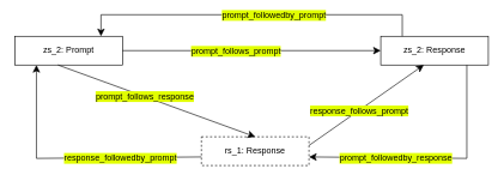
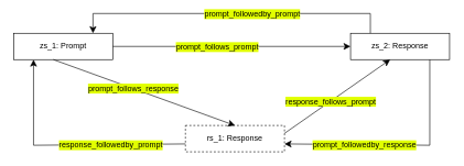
  <mxCell id="0" />
  <mxCell id="1" parent="0" />
- <mxCell id="2" value="zs_2: Prompt" style="rounded=0;whiteSpace=wrap;html=1;snapToPoint=1;points=[[0.1,0],[0.2,0],[0.3,0],[0.4,0],[0.5,0],[0.6,0],[0.7,0],[0.8,0],[0.9,0],[0,0.1],[0,0.3],[0,0.5],[0,0.7],[0,0.9],[0.1,1],[0.2,1],[0.3,1],[0.4,1],[0.5,1],[0.6,1],[0.7,1],[0.8,1],[0.9,1],[1,0.1],[1,0.3],[1,0.5],[1,0.7],[1,0.9]];" parent="1" vertex="1"><mxGeometry x="20" y="50" width="150" height="40" as="geometry" /></mxCell>
+ <mxCell id="2" value="zs_1: Prompt" style="rounded=0;whiteSpace=wrap;html=1;snapToPoint=1;points=[[0.1,0],[0.2,0],[0.3,0],[0.4,0],[0.5,0],[0.6,0],[0.7,0],[0.8,0],[0.9,0],[0,0.1],[0,0.3],[0,0.5],[0,0.7],[0,0.9],[0.1,1],[0.2,1],[0.3,1],[0.4,1],[0.5,1],[0.6,1],[0.7,1],[0.8,1],[0.9,1],[1,0.1],[1,0.3],[1,0.5],[1,0.7],[1,0.9]];" parent="1" vertex="1"><mxGeometry x="20" y="50" width="150" height="40" as="geometry" /></mxCell>
  <mxCell id="3" value="rs_1: Response" style="rounded=0;whiteSpace=wrap;html=1;snapToPoint=1;points=[[0.1,0],[0.2,0],[0.3,0],[0.4,0],[0.5,0],[0.6,0],[0.7,0],[0.8,0],[0.9,0],[0,0.1],[0,0.3],[0,0.5],[0,0.7],[0,0.9],[0.1,1],[0.2,1],[0.3,1],[0.4,1],[0.5,1],[0.6,1],[0.7,1],[0.8,1],[0.9,1],[1,0.1],[1,0.3],[1,0.5],[1,0.7],[1,0.9]];dashed=1;" parent="1" vertex="1"><mxGeometry x="280" y="190" width="150" height="40" as="geometry" /></mxCell>
  <mxCell id="4" value="" style="endArrow=classic;html=1;exitX=0.4;exitY=1;exitDx=0;exitDy=0;entryX=0.5;entryY=0;entryDx=0;entryDy=0;endSize=8;arcSize=0;rounded=0;" parent="1" source="2" target="3" edge="1"><mxGeometry width="50" height="50" relative="1" as="geometry"><mxPoint x="160" y="120" as="sourcePoint" /><mxPoint x="357" y="120" as="targetPoint" /></mxGeometry></mxCell>
  <mxCell id="5" value="&lt;font color=&quot;#000000&quot;&gt;prompt_follows_response&lt;/font&gt;" style="text;html=1;align=center;verticalAlign=middle;resizable=0;points=[];labelBackgroundColor=#e1ff00;" parent="4" vertex="1" connectable="0"><mxGeometry x="-0.127" relative="1" as="geometry"><mxPoint as="offset" /></mxGeometry></mxCell>
  <mxCell id="6" value="" style="endArrow=classic;html=1;entryX=0.2;entryY=1;entryDx=0;entryDy=0;endSize=8;arcSize=0;rounded=0;exitX=0;exitY=0.7;exitDx=0;exitDy=0;" parent="1" source="3" target="2" edge="1"><mxGeometry width="50" height="50" relative="1" as="geometry"><mxPoint x="170" y="350" as="sourcePoint" /><mxPoint x="365" y="200" as="targetPoint" /><Array as="points"><mxPoint x="50" y="220" /></Array></mxGeometry></mxCell>
  <mxCell id="7" value="&lt;font color=&quot;#000000&quot;&gt;response_followedby_prompt&lt;/font&gt;" style="text;html=1;align=center;verticalAlign=middle;resizable=0;points=[];labelBackgroundColor=#e1ff00;" parent="6" vertex="1" connectable="0"><mxGeometry x="-0.127" relative="1" as="geometry"><mxPoint x="43" as="offset" /></mxGeometry></mxCell>
  <mxCell id="8" value="zs_2: Response" style="rounded=0;whiteSpace=wrap;html=1;snapToPoint=1;points=[[0.1,0],[0.2,0],[0.3,0],[0.4,0],[0.5,0],[0.6,0],[0.7,0],[0.8,0],[0.9,0],[0,0.1],[0,0.3],[0,0.5],[0,0.7],[0,0.9],[0.1,1],[0.2,1],[0.3,1],[0.4,1],[0.5,1],[0.6,1],[0.7,1],[0.8,1],[0.9,1],[1,0.1],[1,0.3],[1,0.5],[1,0.7],[1,0.9]];" parent="1" vertex="1"><mxGeometry x="530" y="50" width="150" height="40" as="geometry" /></mxCell>
  <mxCell id="9" value="" style="endArrow=classic;html=1;exitX=1;exitY=0.5;exitDx=0;exitDy=0;entryX=0;entryY=0.5;entryDx=0;entryDy=0;endSize=8;arcSize=0;rounded=0;" parent="1" source="2" target="8" edge="1"><mxGeometry width="50" height="50" relative="1" as="geometry"><mxPoint x="90" y="100" as="sourcePoint" /><mxPoint x="365" y="200" as="targetPoint" /></mxGeometry></mxCell>
  <mxCell id="10" value="&lt;font color=&quot;#000000&quot;&gt;prompt_follows_prompt&lt;/font&gt;" style="text;html=1;align=center;verticalAlign=middle;resizable=0;points=[];labelBackgroundColor=#e1ff00;" parent="9" vertex="1" connectable="0"><mxGeometry x="-0.127" relative="1" as="geometry"><mxPoint as="offset" /></mxGeometry></mxCell>
  <mxCell id="11" value="" style="endArrow=classic;html=1;entryX=0.8;entryY=0;entryDx=0;entryDy=0;endSize=8;arcSize=0;rounded=0;exitX=0.2;exitY=0;exitDx=0;exitDy=0;" parent="1" source="8" target="2" edge="1"><mxGeometry width="50" height="50" relative="1" as="geometry"><mxPoint x="550" y="0" as="sourcePoint" /><mxPoint x="540" y="80" as="targetPoint" /><Array as="points"><mxPoint x="560" y="20" /><mxPoint x="340" y="20" /><mxPoint x="140" y="20" /></Array></mxGeometry></mxCell>
  <mxCell id="12" value="&lt;font color=&quot;#000000&quot;&gt;prompt_followedby_prompt&lt;/font&gt;" style="text;html=1;align=center;verticalAlign=middle;resizable=0;points=[];labelBackgroundColor=#e1ff00;" parent="11" vertex="1" connectable="0"><mxGeometry x="-0.127" relative="1" as="geometry"><mxPoint as="offset" /></mxGeometry></mxCell>
  <mxCell id="13" value="" style="endArrow=classic;html=1;endSize=8;arcSize=0;rounded=0;exitX=1;exitY=0.3;exitDx=0;exitDy=0;entryX=0.4;entryY=1;entryDx=0;entryDy=0;" parent="1" source="3" target="8" edge="1"><mxGeometry width="50" height="50" relative="1" as="geometry"><mxPoint x="490" y="150" as="sourcePoint" /><mxPoint x="670" y="190" as="targetPoint" /></mxGeometry></mxCell>
  <mxCell id="14" value="&lt;font color=&quot;#000000&quot;&gt;response_follows_prompt&lt;/font&gt;" style="text;html=1;align=center;verticalAlign=middle;resizable=0;points=[];labelBackgroundColor=#e1ff00;" parent="13" vertex="1" connectable="0"><mxGeometry x="-0.127" relative="1" as="geometry"><mxPoint as="offset" /></mxGeometry></mxCell>
  <mxCell id="15" value="" style="endArrow=classic;html=1;endSize=8;arcSize=0;rounded=0;entryX=1;entryY=0.7;entryDx=0;entryDy=0;exitX=0.8;exitY=1;exitDx=0;exitDy=0;" parent="1" source="8" target="3" edge="1"><mxGeometry width="50" height="50" relative="1" as="geometry"><mxPoint x="680" y="170" as="sourcePoint" /><mxPoint x="600" y="100" as="targetPoint" /><Array as="points"><mxPoint x="650" y="220" /></Array></mxGeometry></mxCell>
  <mxCell id="16" value="&lt;font color=&quot;#000000&quot;&gt;prompt_followedby_response&lt;/font&gt;" style="text;html=1;align=center;verticalAlign=middle;resizable=0;points=[];labelBackgroundColor=#e1ff00;" parent="15" vertex="1" connectable="0"><mxGeometry x="-0.127" relative="1" as="geometry"><mxPoint x="-77" as="offset" /></mxGeometry></mxCell>
